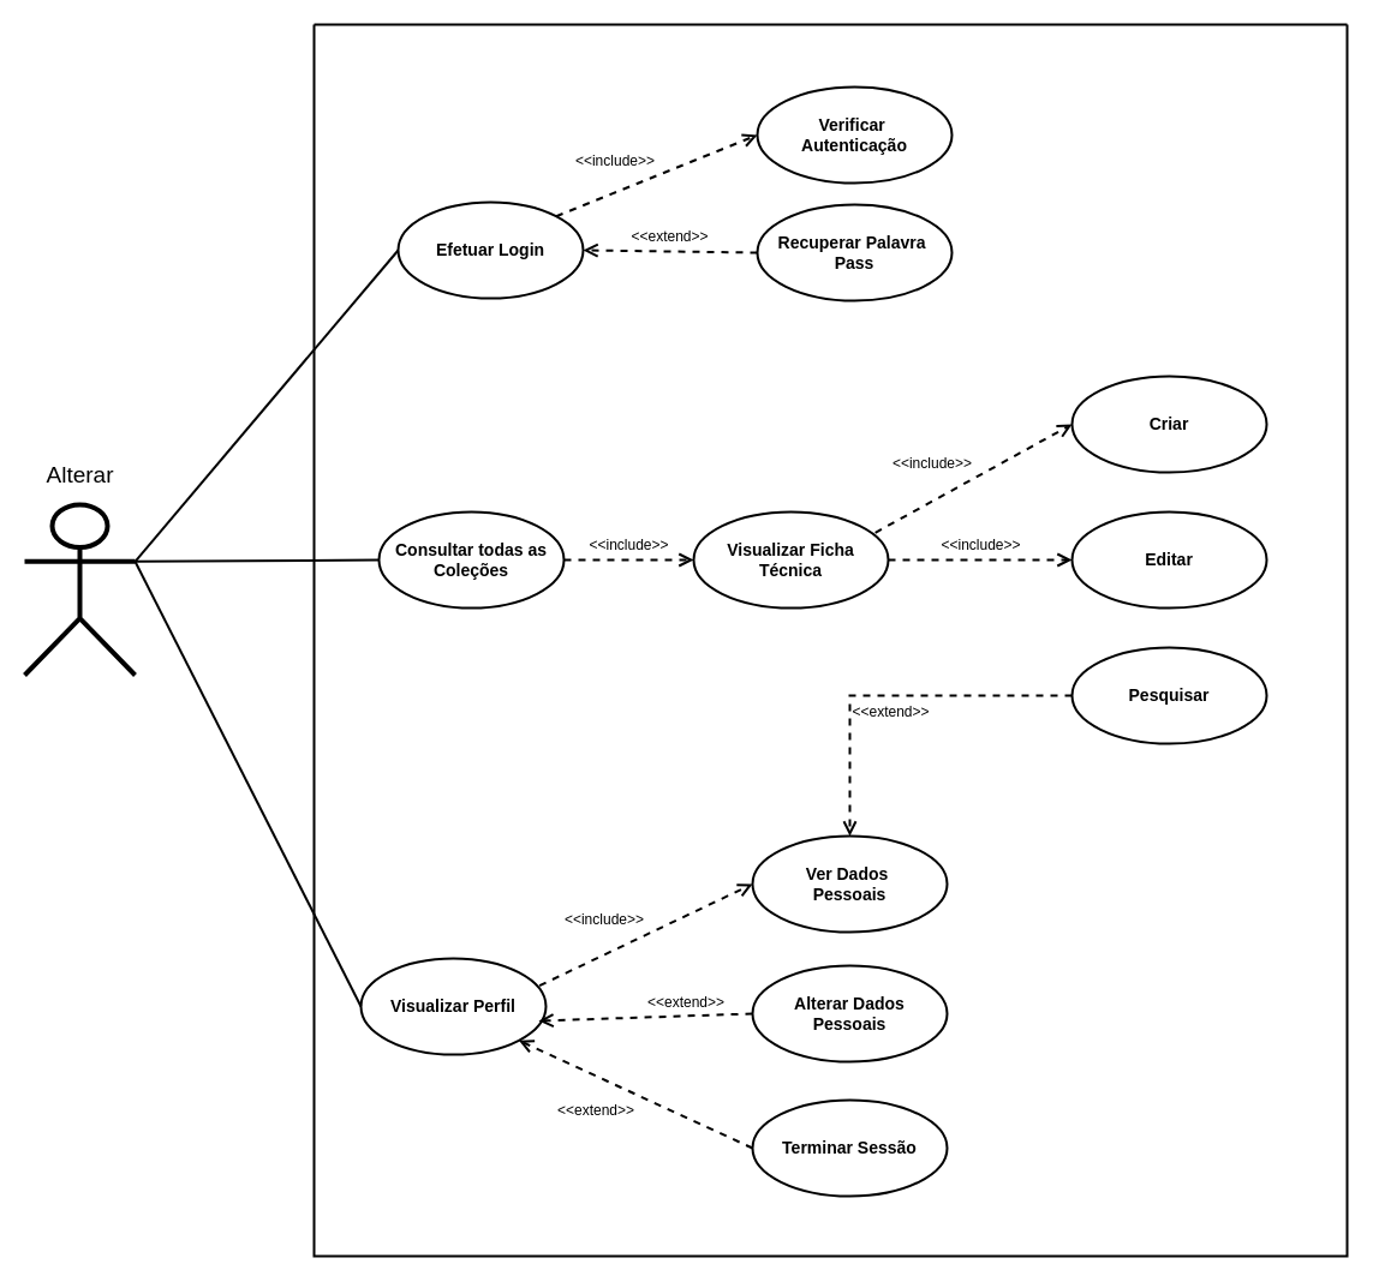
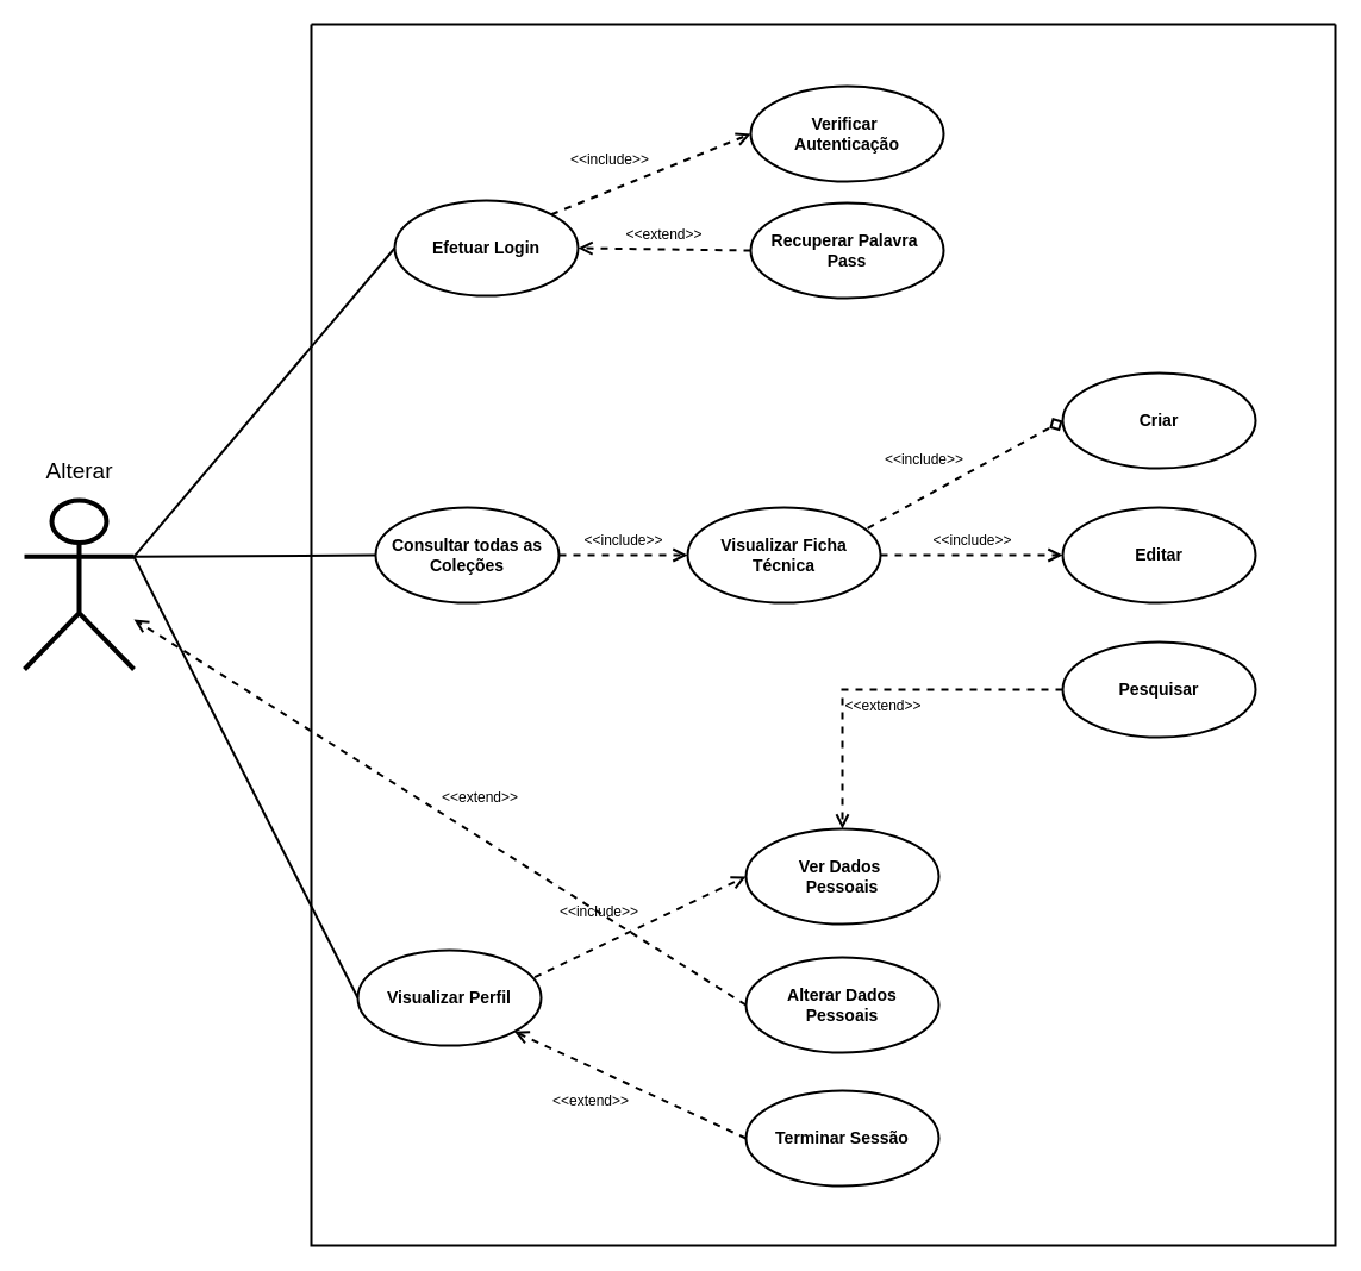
  <mxCell id="0" />
  <mxCell id="1" parent="0" />
  <mxCell id="2" value="" style="swimlane;startSize=0;strokeWidth=2;rounded=1;swimlaneLine=0;fillColor=none;labelBackgroundColor=none;perimeterSpacing=2;" parent="1" vertex="1"><mxGeometry x="261" y="20" width="860" height="1026" as="geometry" /></mxCell>
  <mxCell id="3" value="Efetuar Login" style="ellipse;whiteSpace=wrap;html=1;fillColor=none;strokeWidth=2;fontSize=14;fontStyle=1;labelBackgroundColor=none;" parent="2" vertex="1"><mxGeometry x="70" y="148" width="154" height="80" as="geometry" /></mxCell>
  <mxCell id="4" value="Consultar todas as&lt;div&gt;Coleções&lt;/div&gt;" style="ellipse;whiteSpace=wrap;html=1;fillColor=none;strokeWidth=2;fontSize=14;fontStyle=1;labelBackgroundColor=none;" parent="2" vertex="1"><mxGeometry x="54" y="406" width="154" height="80" as="geometry" /></mxCell>
  <mxCell id="5" value="Visualizar Perfil" style="ellipse;whiteSpace=wrap;html=1;fillColor=none;strokeWidth=2;fontSize=14;fontStyle=1;labelBackgroundColor=none;" parent="2" vertex="1"><mxGeometry x="39" y="778" width="154" height="80" as="geometry" /></mxCell>
  <mxCell id="6" value="Verificar&amp;nbsp;&lt;div&gt;Autenticação&lt;/div&gt;" style="ellipse;whiteSpace=wrap;html=1;fillColor=none;strokeWidth=2;fontSize=14;fontStyle=1;labelBackgroundColor=none;" parent="2" vertex="1"><mxGeometry x="369" y="52" width="162" height="80" as="geometry" /></mxCell>
  <mxCell id="7" value="Recuperar Palavra&amp;nbsp;&lt;div&gt;Pass&lt;/div&gt;" style="ellipse;whiteSpace=wrap;html=1;fillColor=none;strokeWidth=2;fontSize=14;fontStyle=1;labelBackgroundColor=none;" parent="2" vertex="1"><mxGeometry x="369" y="150" width="162" height="80" as="geometry" /></mxCell>
  <mxCell id="8" value="&amp;lt;&amp;lt;extend&amp;gt;&amp;gt;" style="endArrow=open;startArrow=none;endFill=0;startFill=0;endSize=8;html=1;verticalAlign=bottom;dashed=1;labelBackgroundColor=none;rounded=0;strokeWidth=2;exitX=0;exitY=0.5;exitDx=0;exitDy=0;entryX=1;entryY=0.5;entryDx=0;entryDy=0;fontColor=default;spacingBottom=3;labelPosition=center;verticalLabelPosition=top;align=center;fontSize=12;" parent="2" source="7" target="3" edge="1"><mxGeometry width="160" relative="1" as="geometry"><mxPoint x="283" y="365" as="sourcePoint" /><mxPoint x="214" y="197" as="targetPoint" /></mxGeometry></mxCell>
  <mxCell id="9" value="Criar" style="ellipse;whiteSpace=wrap;html=1;fillColor=none;strokeWidth=2;fontSize=14;fontStyle=1;labelBackgroundColor=none;" parent="2" vertex="1"><mxGeometry x="631" y="293" width="162" height="80" as="geometry" /></mxCell>
- <mxCell id="10" value="&amp;lt;&amp;lt;include&amp;gt;&amp;gt;" style="endArrow=open;startArrow=none;endFill=0;startFill=0;endSize=8;html=1;verticalAlign=bottom;dashed=1;labelBackgroundColor=none;rounded=0;strokeWidth=2;fontColor=default;spacingBottom=3;labelPosition=left;verticalLabelPosition=top;align=right;exitX=0.933;exitY=0.216;exitDx=0;exitDy=0;entryX=0;entryY=0.5;entryDx=0;entryDy=0;fontSize=12;exitPerimeter=0;" parent="2" source="13" target="9" edge="1"><mxGeometry width="160" relative="1" as="geometry"><mxPoint x="500" y="612" as="sourcePoint" /><mxPoint x="424" y="365" as="targetPoint" /></mxGeometry></mxCell>
+ <mxCell id="10" value="&amp;lt;&amp;lt;include&amp;gt;&amp;gt;" style="endArrow=diamond;startArrow=none;endFill=0;startFill=0;endSize=8;html=1;verticalAlign=bottom;dashed=1;labelBackgroundColor=none;rounded=0;strokeWidth=2;fontColor=default;spacingBottom=3;labelPosition=left;verticalLabelPosition=top;align=right;exitX=0.933;exitY=0.216;exitDx=0;exitDy=0;entryX=0;entryY=0.5;entryDx=0;entryDy=0;fontSize=12;exitPerimeter=0;" parent="2" source="13" target="9" edge="1"><mxGeometry width="160" relative="1" as="geometry"><mxPoint x="500" y="612" as="sourcePoint" /><mxPoint x="424" y="365" as="targetPoint" /></mxGeometry></mxCell>
  <mxCell id="11" value="Editar&lt;span style=&quot;caret-color: rgba(0, 0, 0, 0); color: rgba(0, 0, 0, 0); font-family: monospace; font-size: 0px; font-weight: 400; text-align: start; white-space: nowrap;&quot;&gt;%3CmxGraphModel%3E%3Croot%3E%3CmxCell%20id%3D%220%22%2F%3E%3CmxCell%20id%3D%221%22%20parent%3D%220%22%2F%3E%3CmxCell%20id%3D%222%22%20value%3D%22Criar%22%20style%3D%22ellipse%3BwhiteSpace%3Dwrap%3Bhtml%3D1%3BfillColor%3Dnone%3BstrokeColor%3D%23FFFFFF%3BfontColor%3D%23FFFFFF%3BstrokeWidth%3D2%3BfontSize%3D14%3BfontStyle%3D1%22%20vertex%3D%221%22%20parent%3D%221%22%3E%3CmxGeometry%20x%3D%22585%22%20y%3D%22506%22%20width%3D%22162%22%20height%3D%2280%22%20as%3D%22geometry%22%2F%3E%3C%2FmxCell%3E%3CmxCell%20id%3D%223%22%20value%3D%22%26amp%3Blt%3B%26amp%3Blt%3Binclude%26amp%3Bgt%3B%26amp%3Bgt%3B%22%20style%3D%22endArrow%3Dopen%3BstartArrow%3Dnone%3BendFill%3D0%3BstartFill%3D0%3BendSize%3D8%3Bhtml%3D1%3BverticalAlign%3Dbottom%3Bdashed%3D1%3BlabelBackgroundColor%3Dnone%3Brounded%3D0%3BstrokeColor%3D%23FFFFFF%3BstrokeWidth%3D2%3BfontColor%3D%23FFFFFF%3BspacingBottom%3D3%3BlabelPosition%3Dleft%3BverticalLabelPosition%3Dtop%3Balign%3Dright%3BexitX%3D1%3BexitY%3D0.5%3BexitDx%3D0%3BexitDy%3D0%3BentryX%3D0%3BentryY%3D0.5%3BentryDx%3D0%3BentryDy%3D0%3B%22%20edge%3D%221%22%20target%3D%222%22%20parent%3D%221%22%3E%3CmxGeometry%20width%3D%22160%22%20relative%3D%221%22%20as%3D%22geometry%22%3E%3CmxPoint%20x%3D%22436%22%20y%3D%22546%22%20as%3D%22sourcePoint%22%2F%3E%3CmxPoint%20x%3D%22652%22%20y%3D%22478%22%20as%3D%22targetPoint%22%2F%3E%3C%2FmxGeometry%3E%3C%2FmxCell%3E%3C%2Froot%3E%3C%2FmxGraphModel%3E&lt;/span&gt;" style="ellipse;whiteSpace=wrap;html=1;fillColor=none;strokeWidth=2;fontSize=14;fontStyle=1;labelBackgroundColor=none;" parent="2" vertex="1"><mxGeometry x="631" y="406" width="162" height="80" as="geometry" /></mxCell>
  <mxCell id="12" value="&amp;lt;&amp;lt;include&amp;gt;&amp;gt;" style="endArrow=open;startArrow=none;endFill=0;startFill=0;endSize=8;html=1;verticalAlign=bottom;dashed=1;labelBackgroundColor=none;rounded=0;strokeWidth=2;fontColor=default;spacingBottom=3;labelPosition=center;verticalLabelPosition=top;align=center;entryX=0;entryY=0.5;entryDx=0;entryDy=0;fontSize=12;exitX=1;exitY=0.5;exitDx=0;exitDy=0;" parent="2" source="13" target="11" edge="1"><mxGeometry width="160" relative="1" as="geometry"><mxPoint x="208" y="545" as="sourcePoint" /><mxPoint x="424" y="477" as="targetPoint" /></mxGeometry></mxCell>
  <mxCell id="13" value="&lt;div&gt;Visualizar Ficha&lt;/div&gt;&lt;div&gt;Técnica&lt;/div&gt;" style="ellipse;whiteSpace=wrap;html=1;fillColor=none;strokeWidth=2;fontSize=14;fontStyle=1;labelBackgroundColor=none;" parent="2" vertex="1"><mxGeometry x="316" y="406" width="162" height="80" as="geometry" /></mxCell>
  <mxCell id="14" value="&amp;lt;&amp;lt;include&amp;gt;&amp;gt;" style="endArrow=open;startArrow=none;endFill=0;startFill=0;endSize=8;html=1;verticalAlign=bottom;dashed=1;labelBackgroundColor=none;rounded=0;strokeWidth=2;fontColor=default;spacingBottom=3;labelPosition=center;verticalLabelPosition=top;align=center;exitX=1;exitY=0.5;exitDx=0;exitDy=0;entryX=0;entryY=0.5;entryDx=0;entryDy=0;fontSize=12;" parent="2" source="4" target="13" edge="1"><mxGeometry width="160" relative="1" as="geometry"><mxPoint x="224" y="768" as="sourcePoint" /><mxPoint x="440" y="700" as="targetPoint" /></mxGeometry></mxCell>
  <mxCell id="15" value="Pesquisar" style="ellipse;whiteSpace=wrap;html=1;fillColor=none;strokeWidth=2;fontSize=14;fontStyle=1;labelBackgroundColor=none;" parent="2" vertex="1"><mxGeometry x="631" y="519" width="162" height="80" as="geometry" /></mxCell>
  <mxCell id="16" value="&amp;lt;&amp;lt;extend&amp;gt;&amp;gt;" style="endArrow=open;startArrow=none;endFill=0;startFill=0;endSize=8;html=1;verticalAlign=top;dashed=1;labelBackgroundColor=none;rounded=0;strokeWidth=2;exitX=0;exitY=0.5;exitDx=0;exitDy=0;fontColor=default;spacingBottom=3;labelPosition=center;verticalLabelPosition=bottom;align=center;edgeStyle=orthogonalEdgeStyle;fontSize=12;" parent="2" source="15" target="17" edge="1"><mxGeometry width="160" relative="1" as="geometry"><mxPoint x="618.74" y="648.65" as="sourcePoint" /><mxPoint x="222" y="474" as="targetPoint" /></mxGeometry></mxCell>
  <mxCell id="17" value="Ver Dados&amp;nbsp;&lt;div&gt;Pessoais&lt;/div&gt;" style="ellipse;whiteSpace=wrap;html=1;fillColor=none;strokeWidth=2;fontSize=14;fontStyle=1;labelBackgroundColor=none;" parent="2" vertex="1"><mxGeometry x="365" y="676" width="162" height="80" as="geometry" /></mxCell>
  <mxCell id="18" value="&amp;lt;&amp;lt;include&amp;gt;&amp;gt;" style="endArrow=open;startArrow=none;endFill=0;startFill=0;endSize=8;html=1;verticalAlign=bottom;dashed=1;labelBackgroundColor=none;rounded=0;strokeWidth=2;fontColor=default;spacingBottom=3;labelPosition=left;verticalLabelPosition=top;align=right;exitX=0.965;exitY=0.283;exitDx=0;exitDy=0;entryX=0;entryY=0.5;entryDx=0;entryDy=0;fontSize=12;exitPerimeter=0;" parent="2" source="5" target="17" edge="1"><mxGeometry width="160" relative="1" as="geometry"><mxPoint x="324" y="774" as="sourcePoint" /><mxPoint x="540" y="703" as="targetPoint" /></mxGeometry></mxCell>
  <mxCell id="19" value="Alterar Dados&lt;div&gt;Pessoais&lt;/div&gt;" style="ellipse;whiteSpace=wrap;html=1;fillColor=none;strokeWidth=2;fontSize=14;fontStyle=1;labelBackgroundColor=none;" parent="2" vertex="1"><mxGeometry x="365" y="784" width="162" height="80" as="geometry" /></mxCell>
- <mxCell id="20" value="&amp;lt;&amp;lt;extend&amp;gt;&amp;gt;" style="endArrow=open;startArrow=none;endFill=0;startFill=0;endSize=8;html=1;verticalAlign=bottom;dashed=1;labelBackgroundColor=none;rounded=0;strokeWidth=2;exitX=0;exitY=0.5;exitDx=0;exitDy=0;entryX=0.961;entryY=0.65;entryDx=0;entryDy=0;fontColor=default;spacingBottom=3;entryPerimeter=0;labelPosition=right;verticalLabelPosition=top;align=left;fontSize=12;" parent="2" source="19" target="5" edge="1"><mxGeometry width="160" relative="1" as="geometry"><mxPoint x="278" y="1071" as="sourcePoint" /><mxPoint x="202" y="824" as="targetPoint" /></mxGeometry></mxCell>
+ <mxCell id="20" value="&amp;lt;&amp;lt;extend&amp;gt;&amp;gt;" style="endArrow=open;startArrow=none;endFill=0;startFill=0;endSize=8;html=1;verticalAlign=bottom;dashed=1;labelBackgroundColor=none;rounded=0;strokeWidth=2;exitX=0;exitY=0.5;exitDx=0;exitDy=0;fontColor=default;spacingBottom=3;labelPosition=right;verticalLabelPosition=top;align=left;fontSize=12;" parent="2" source="19" target="24" edge="1"><mxGeometry width="160" relative="1" as="geometry"><mxPoint x="278" y="1071" as="sourcePoint" /><mxPoint x="202" y="824" as="targetPoint" /></mxGeometry></mxCell>
  <mxCell id="21" value="Terminar Sessão" style="ellipse;whiteSpace=wrap;html=1;fillColor=none;strokeWidth=2;fontSize=14;fontStyle=1;labelBackgroundColor=none;" parent="2" vertex="1"><mxGeometry x="365" y="896" width="162" height="80" as="geometry" /></mxCell>
  <mxCell id="22" value="&amp;lt;&amp;lt;extend&amp;gt;&amp;gt;" style="endArrow=open;startArrow=none;endFill=0;startFill=0;endSize=8;html=1;verticalAlign=top;dashed=1;labelBackgroundColor=none;rounded=0;strokeWidth=2;exitX=0;exitY=0.5;exitDx=0;exitDy=0;entryX=1;entryY=1;entryDx=0;entryDy=0;fontColor=default;spacingBottom=3;labelPosition=left;verticalLabelPosition=bottom;align=right;fontSize=12;" parent="2" source="21" target="5" edge="1"><mxGeometry width="160" relative="1" as="geometry"><mxPoint x="278" y="1170" as="sourcePoint" /><mxPoint x="202" y="924" as="targetPoint" /></mxGeometry></mxCell>
  <mxCell id="23" value="&amp;lt;&amp;lt;include&amp;gt;&amp;gt;" style="endArrow=open;startArrow=none;endFill=0;startFill=0;endSize=8;html=1;verticalAlign=bottom;dashed=1;labelBackgroundColor=none;rounded=0;strokeWidth=2;exitX=1;exitY=0;exitDx=0;exitDy=0;fontColor=default;spacingBottom=3;labelPosition=left;verticalLabelPosition=top;align=right;fontSize=12;entryX=0;entryY=0.5;entryDx=0;entryDy=0;" edge="1" parent="2" source="3" target="6"><mxGeometry width="160" relative="1" as="geometry"><mxPoint x="217" y="169" as="sourcePoint" /><mxPoint x="369" y="108" as="targetPoint" /></mxGeometry></mxCell>
  <mxCell id="24" value="&lt;div&gt;&lt;br&gt;&lt;/div&gt;Alterar" style="shape=umlActor;verticalLabelPosition=top;verticalAlign=bottom;html=1;outlineConnect=0;strokeWidth=4;labelPosition=center;align=center;spacingTop=3;spacingBottom=4;fontSize=19;fontStyle=0;spacing=8;perimeterSpacing=0;labelBackgroundColor=none;labelBorderColor=none;fillColor=none;" parent="1" vertex="1"><mxGeometry x="20" y="420" width="92" height="142" as="geometry" /></mxCell>
  <mxCell id="25" value="" style="endArrow=none;html=1;rounded=0;exitX=1;exitY=0.333;exitDx=0;exitDy=0;exitPerimeter=0;entryX=0;entryY=0.5;entryDx=0;entryDy=0;fontColor=default;strokeWidth=2;labelBackgroundColor=none;" parent="1" source="24" target="4" edge="1"><mxGeometry width="50" height="50" relative="1" as="geometry"><mxPoint x="75" y="503" as="sourcePoint" /><mxPoint x="358" y="518" as="targetPoint" /></mxGeometry></mxCell>
  <mxCell id="26" value="" style="endArrow=none;html=1;rounded=0;exitX=1;exitY=0.333;exitDx=0;exitDy=0;exitPerimeter=0;entryX=0;entryY=0.5;entryDx=0;entryDy=0;fontColor=default;strokeWidth=2;labelBackgroundColor=none;" parent="1" source="24" target="5" edge="1"><mxGeometry width="50" height="50" relative="1" as="geometry"><mxPoint x="75" y="605" as="sourcePoint" /><mxPoint x="358" y="620" as="targetPoint" /></mxGeometry></mxCell>
  <mxCell id="27" value="" style="endArrow=none;html=1;rounded=0;exitX=1;exitY=0.333;exitDx=0;exitDy=0;exitPerimeter=0;entryX=0;entryY=0.5;entryDx=0;entryDy=0;fontColor=default;strokeWidth=2;labelBackgroundColor=none;" parent="1" source="24" target="3" edge="1"><mxGeometry width="50" height="50" relative="1" as="geometry"><mxPoint x="313" y="337" as="sourcePoint" /><mxPoint x="363" y="287" as="targetPoint" /></mxGeometry></mxCell>
